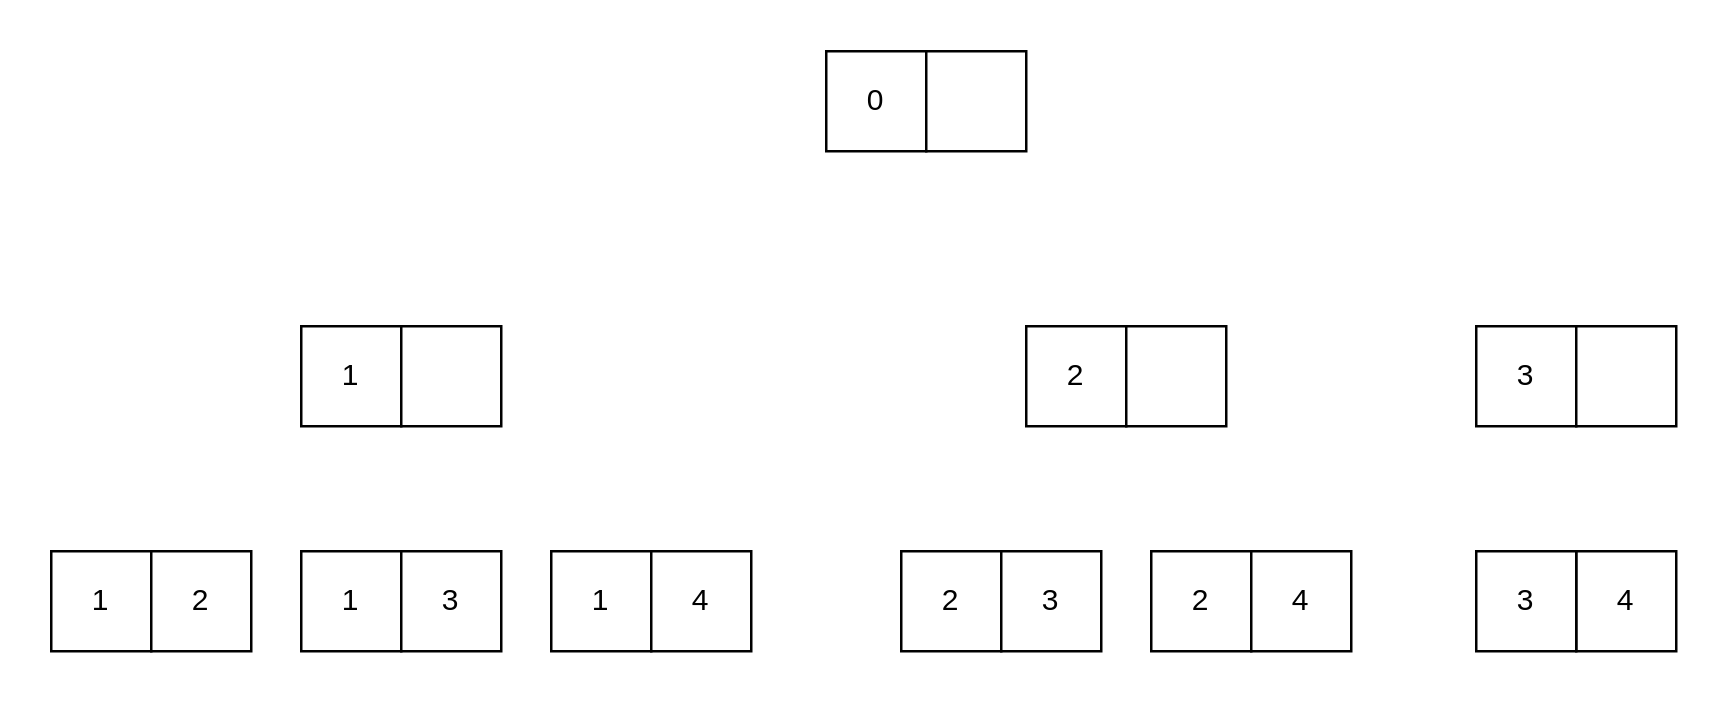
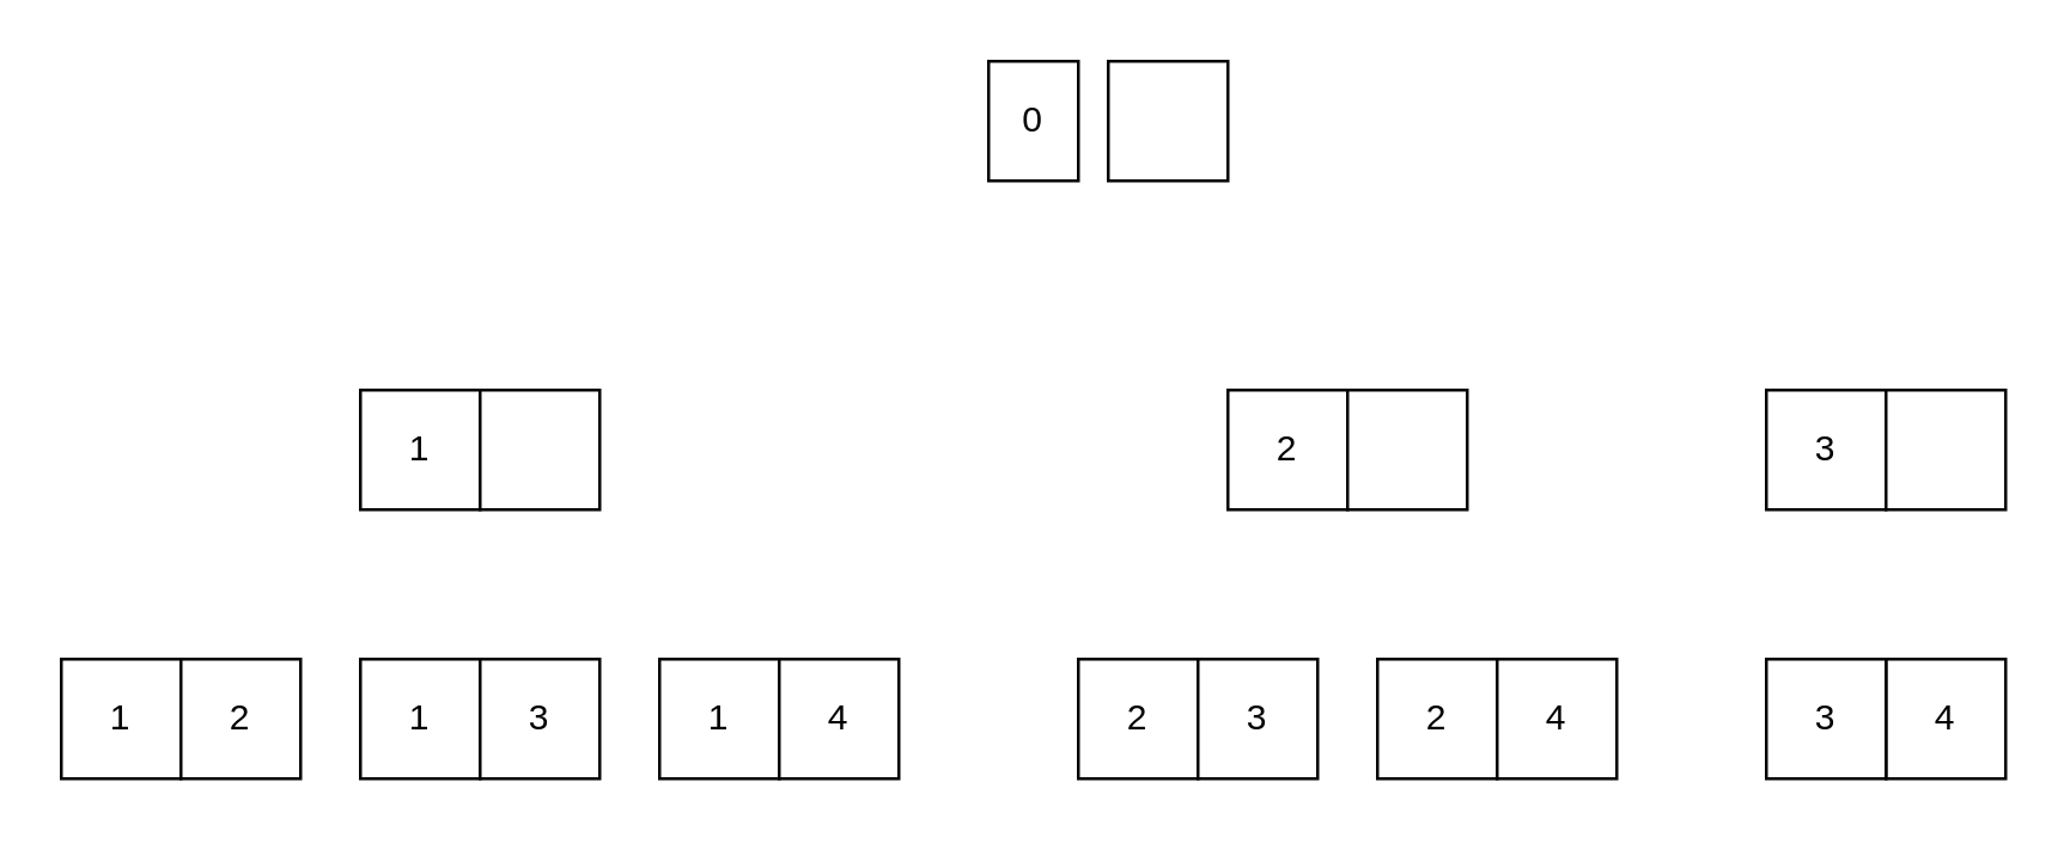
  <mxCell id="0" />
  <mxCell id="1" parent="0" />
  <mxCell id="2" value="1" style="whiteSpace=wrap;html=1;aspect=fixed;" vertex="1" parent="1"><mxGeometry x="120" y="130" width="40" height="40" as="geometry" /></mxCell>
  <mxCell id="3" value="" style="whiteSpace=wrap;html=1;aspect=fixed;" vertex="1" parent="1"><mxGeometry x="160" y="130" width="40" height="40" as="geometry" /></mxCell>
  <mxCell id="4" value="1" style="whiteSpace=wrap;html=1;aspect=fixed;" vertex="1" parent="1"><mxGeometry x="20" y="220" width="40" height="40" as="geometry" /></mxCell>
  <mxCell id="5" value="2" style="whiteSpace=wrap;html=1;aspect=fixed;" vertex="1" parent="1"><mxGeometry x="60" y="220" width="40" height="40" as="geometry" /></mxCell>
  <mxCell id="6" value="1" style="whiteSpace=wrap;html=1;aspect=fixed;" vertex="1" parent="1"><mxGeometry x="120" y="220" width="40" height="40" as="geometry" /></mxCell>
  <mxCell id="7" value="3" style="whiteSpace=wrap;html=1;aspect=fixed;" vertex="1" parent="1"><mxGeometry x="160" y="220" width="40" height="40" as="geometry" /></mxCell>
  <mxCell id="8" value="1" style="whiteSpace=wrap;html=1;aspect=fixed;" vertex="1" parent="1"><mxGeometry x="220" y="220" width="40" height="40" as="geometry" /></mxCell>
  <mxCell id="9" value="4" style="whiteSpace=wrap;html=1;aspect=fixed;" vertex="1" parent="1"><mxGeometry x="260" y="220" width="40" height="40" as="geometry" /></mxCell>
  <mxCell id="10" value="2" style="whiteSpace=wrap;html=1;aspect=fixed;" vertex="1" parent="1"><mxGeometry x="410" y="130" width="40" height="40" as="geometry" /></mxCell>
  <mxCell id="11" value="" style="whiteSpace=wrap;html=1;aspect=fixed;" vertex="1" parent="1"><mxGeometry x="450" y="130" width="40" height="40" as="geometry" /></mxCell>
  <mxCell id="12" value="2" style="whiteSpace=wrap;html=1;aspect=fixed;" vertex="1" parent="1"><mxGeometry x="360" y="220" width="40" height="40" as="geometry" /></mxCell>
  <mxCell id="13" value="3" style="whiteSpace=wrap;html=1;aspect=fixed;" vertex="1" parent="1"><mxGeometry x="400" y="220" width="40" height="40" as="geometry" /></mxCell>
  <mxCell id="14" value="2" style="whiteSpace=wrap;html=1;aspect=fixed;" vertex="1" parent="1"><mxGeometry x="460" y="220" width="40" height="40" as="geometry" /></mxCell>
  <mxCell id="15" value="4" style="whiteSpace=wrap;html=1;aspect=fixed;" vertex="1" parent="1"><mxGeometry x="500" y="220" width="40" height="40" as="geometry" /></mxCell>
  <mxCell id="16" value="3" style="whiteSpace=wrap;html=1;aspect=fixed;" vertex="1" parent="1"><mxGeometry x="590" y="130" width="40" height="40" as="geometry" /></mxCell>
  <mxCell id="17" value="" style="whiteSpace=wrap;html=1;aspect=fixed;" vertex="1" parent="1"><mxGeometry x="630" y="130" width="40" height="40" as="geometry" /></mxCell>
  <mxCell id="18" value="4" style="whiteSpace=wrap;html=1;aspect=fixed;" vertex="1" parent="1"><mxGeometry x="630" y="220" width="40" height="40" as="geometry" /></mxCell>
  <mxCell id="19" value="3" style="whiteSpace=wrap;html=1;aspect=fixed;" vertex="1" parent="1"><mxGeometry x="590" y="220" width="40" height="40" as="geometry" /></mxCell>
- <mxCell id="20" value="0" style="whiteSpace=wrap;html=1;aspect=fixed;" vertex="1" parent="1"><mxGeometry x="330" y="20" width="40" height="40" as="geometry" /></mxCell>
+ <mxCell id="20" value="0" style="whiteSpace=wrap;html=1;aspect=fixed;" vertex="1" parent="1"><mxGeometry x="330" y="20" width="30" height="40" as="geometry" /></mxCell>
  <mxCell id="21" value="" style="whiteSpace=wrap;html=1;aspect=fixed;" vertex="1" parent="1"><mxGeometry x="370" y="20" width="40" height="40" as="geometry" /></mxCell>
